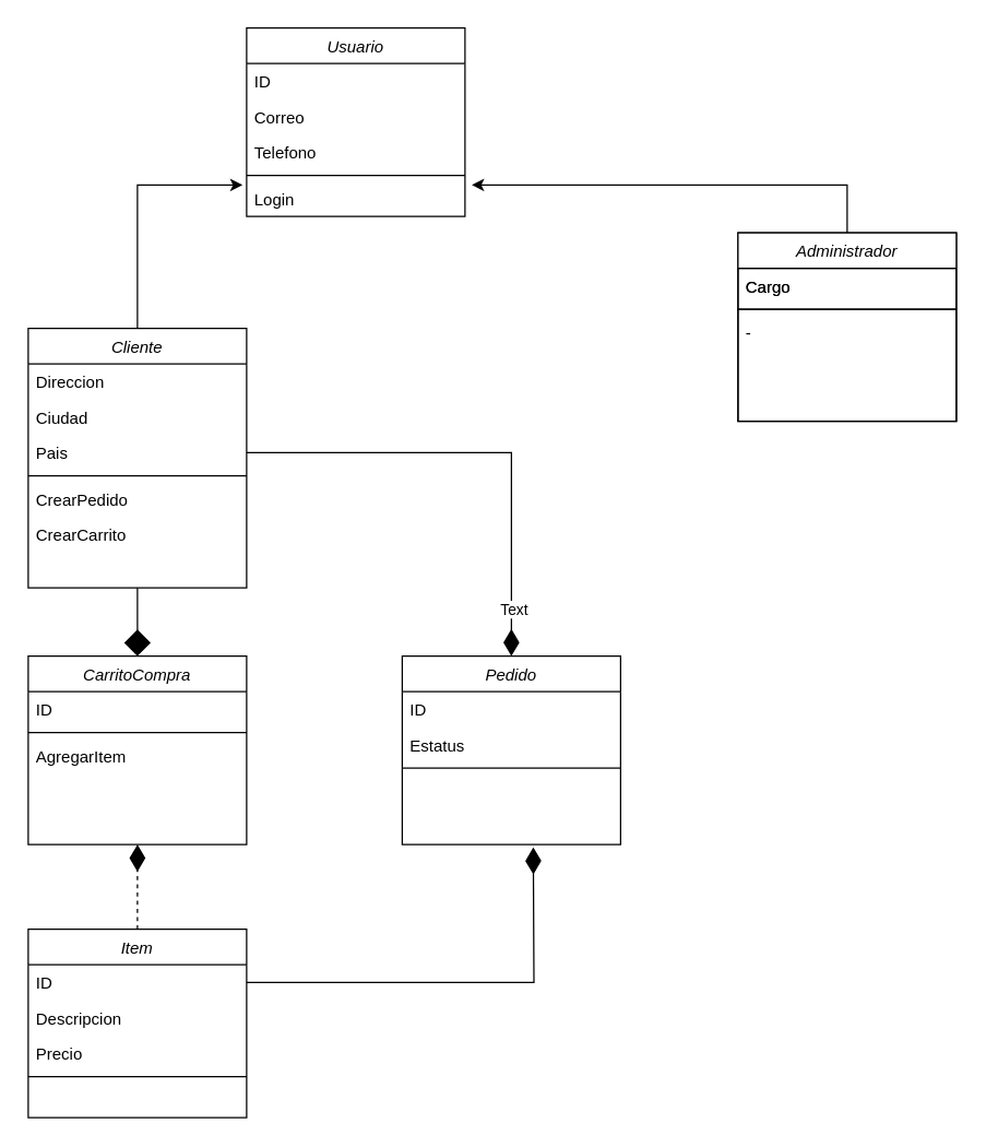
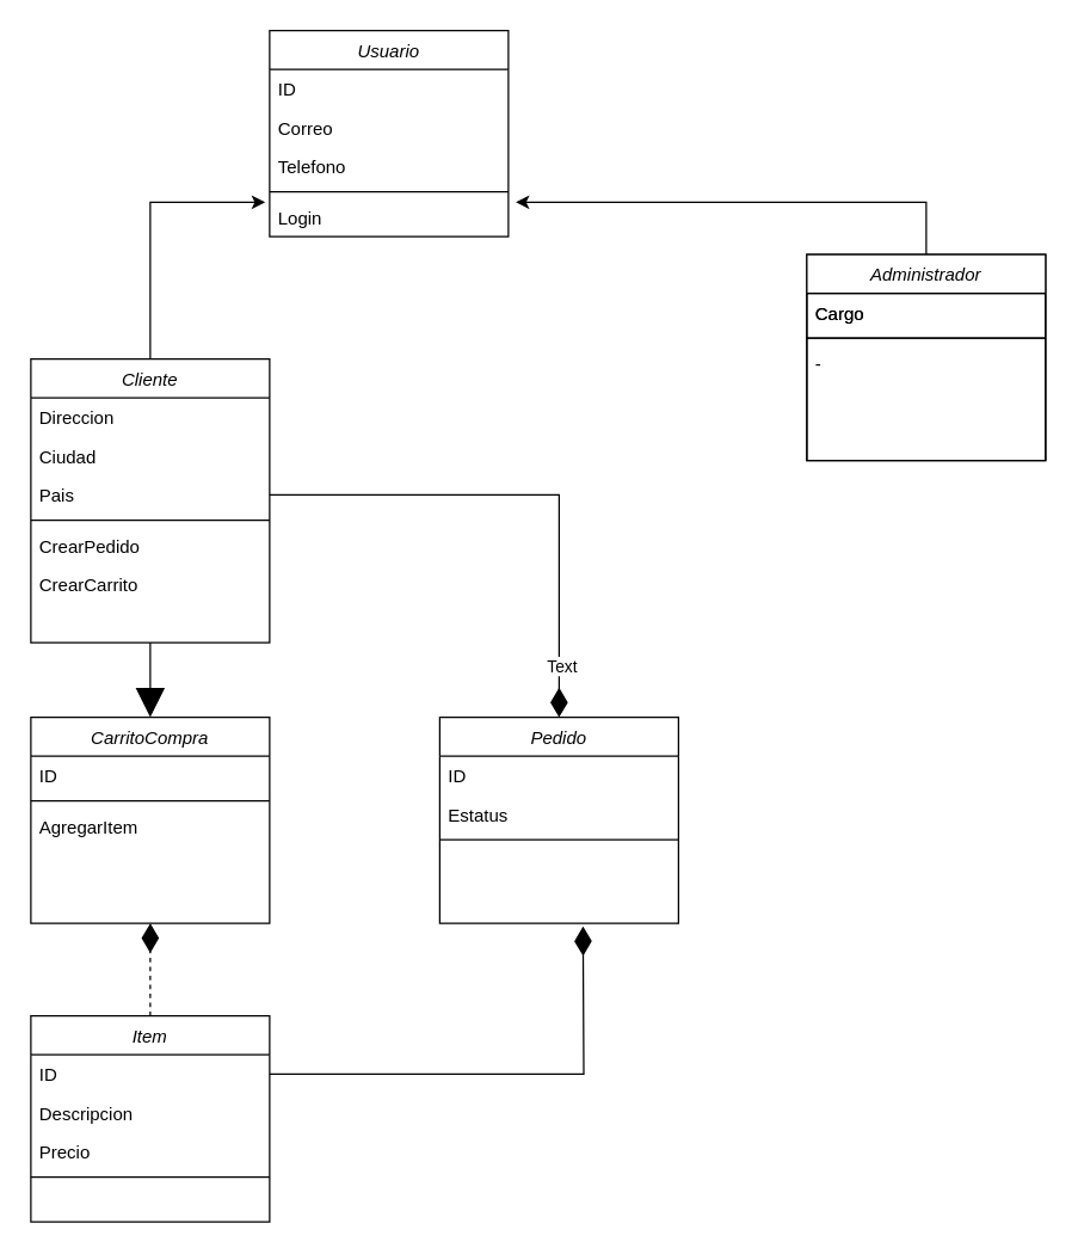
  <mxCell id="0" />
  <mxCell id="1" parent="0" />
  <mxCell id="2" value="Usuario" style="swimlane;fontStyle=2;align=center;verticalAlign=top;childLayout=stackLayout;horizontal=1;startSize=26;horizontalStack=0;resizeParent=1;resizeLast=0;collapsible=1;marginBottom=0;rounded=0;shadow=0;strokeWidth=1;" parent="1" vertex="1"><mxGeometry x="180" y="20" width="160" height="138" as="geometry"><mxRectangle x="230" y="140" width="160" height="26" as="alternateBounds" /></mxGeometry></mxCell>
  <mxCell id="3" value="ID" style="text;align=left;verticalAlign=top;spacingLeft=4;spacingRight=4;overflow=hidden;rotatable=0;points=[[0,0.5],[1,0.5]];portConstraint=eastwest;" parent="2" vertex="1"><mxGeometry y="26" width="160" height="26" as="geometry" /></mxCell>
  <mxCell id="4" value="Correo" style="text;align=left;verticalAlign=top;spacingLeft=4;spacingRight=4;overflow=hidden;rotatable=0;points=[[0,0.5],[1,0.5]];portConstraint=eastwest;rounded=0;shadow=0;html=0;" parent="2" vertex="1"><mxGeometry y="52" width="160" height="26" as="geometry" /></mxCell>
  <mxCell id="5" value="Telefono" style="text;align=left;verticalAlign=top;spacingLeft=4;spacingRight=4;overflow=hidden;rotatable=0;points=[[0,0.5],[1,0.5]];portConstraint=eastwest;rounded=0;shadow=0;html=0;" parent="2" vertex="1"><mxGeometry y="78" width="160" height="26" as="geometry" /></mxCell>
  <mxCell id="6" value="" style="line;html=1;strokeWidth=1;align=left;verticalAlign=middle;spacingTop=-1;spacingLeft=3;spacingRight=3;rotatable=0;labelPosition=right;points=[];portConstraint=eastwest;" parent="2" vertex="1"><mxGeometry y="104" width="160" height="8" as="geometry" /></mxCell>
  <mxCell id="7" value="Login" style="text;align=left;verticalAlign=top;spacingLeft=4;spacingRight=4;overflow=hidden;rotatable=0;points=[[0,0.5],[1,0.5]];portConstraint=eastwest;" parent="2" vertex="1"><mxGeometry y="112" width="160" height="26" as="geometry" /></mxCell>
  <mxCell id="8" style="edgeStyle=orthogonalEdgeStyle;rounded=0;orthogonalLoop=1;jettySize=auto;html=1;entryX=-0.019;entryY=0.115;entryDx=0;entryDy=0;entryPerimeter=0;" edge="1" parent="1" source="10" target="7"><mxGeometry relative="1" as="geometry" /></mxCell>
- <mxCell id="9" style="edgeStyle=orthogonalEdgeStyle;rounded=0;orthogonalLoop=1;jettySize=auto;html=1;entryX=0.5;entryY=0;entryDx=0;entryDy=0;endSize=17;endArrow=diamond;endFill=1;" edge="1" parent="1" source="10" target="17"><mxGeometry relative="1" as="geometry" /></mxCell>
+ <mxCell id="9" style="edgeStyle=orthogonalEdgeStyle;rounded=0;orthogonalLoop=1;jettySize=auto;html=1;entryX=0.5;entryY=0;entryDx=0;entryDy=0;endSize=17;endArrow=block;endFill=1;" edge="1" parent="1" source="10" target="17"><mxGeometry relative="1" as="geometry" /></mxCell>
  <mxCell id="10" value="Cliente" style="swimlane;fontStyle=2;align=center;verticalAlign=top;childLayout=stackLayout;horizontal=1;startSize=26;horizontalStack=0;resizeParent=1;resizeLast=0;collapsible=1;marginBottom=0;rounded=0;shadow=0;strokeWidth=1;" vertex="1" parent="1"><mxGeometry x="20" y="240" width="160" height="190" as="geometry"><mxRectangle x="230" y="140" width="160" height="26" as="alternateBounds" /></mxGeometry></mxCell>
  <mxCell id="11" value="Direccion" style="text;align=left;verticalAlign=top;spacingLeft=4;spacingRight=4;overflow=hidden;rotatable=0;points=[[0,0.5],[1,0.5]];portConstraint=eastwest;" vertex="1" parent="10"><mxGeometry y="26" width="160" height="26" as="geometry" /></mxCell>
  <mxCell id="12" value="Ciudad" style="text;align=left;verticalAlign=top;spacingLeft=4;spacingRight=4;overflow=hidden;rotatable=0;points=[[0,0.5],[1,0.5]];portConstraint=eastwest;" vertex="1" parent="10"><mxGeometry y="52" width="160" height="26" as="geometry" /></mxCell>
  <mxCell id="13" value="Pais" style="text;align=left;verticalAlign=top;spacingLeft=4;spacingRight=4;overflow=hidden;rotatable=0;points=[[0,0.5],[1,0.5]];portConstraint=eastwest;" vertex="1" parent="10"><mxGeometry y="78" width="160" height="26" as="geometry" /></mxCell>
  <mxCell id="14" value="" style="line;html=1;strokeWidth=1;align=left;verticalAlign=middle;spacingTop=-1;spacingLeft=3;spacingRight=3;rotatable=0;labelPosition=right;points=[];portConstraint=eastwest;" vertex="1" parent="10"><mxGeometry y="104" width="160" height="8" as="geometry" /></mxCell>
  <mxCell id="15" value="CrearPedido" style="text;align=left;verticalAlign=top;spacingLeft=4;spacingRight=4;overflow=hidden;rotatable=0;points=[[0,0.5],[1,0.5]];portConstraint=eastwest;" vertex="1" parent="10"><mxGeometry y="112" width="160" height="26" as="geometry" /></mxCell>
  <mxCell id="16" value="CrearCarrito" style="text;align=left;verticalAlign=top;spacingLeft=4;spacingRight=4;overflow=hidden;rotatable=0;points=[[0,0.5],[1,0.5]];portConstraint=eastwest;" vertex="1" parent="10"><mxGeometry y="138" width="160" height="26" as="geometry" /></mxCell>
  <mxCell id="17" value="CarritoCompra" style="swimlane;fontStyle=2;align=center;verticalAlign=top;childLayout=stackLayout;horizontal=1;startSize=26;horizontalStack=0;resizeParent=1;resizeLast=0;collapsible=1;marginBottom=0;rounded=0;shadow=0;strokeWidth=1;" vertex="1" parent="1"><mxGeometry x="20" y="480" width="160" height="138" as="geometry"><mxRectangle x="230" y="140" width="160" height="26" as="alternateBounds" /></mxGeometry></mxCell>
  <mxCell id="18" value="ID" style="text;align=left;verticalAlign=top;spacingLeft=4;spacingRight=4;overflow=hidden;rotatable=0;points=[[0,0.5],[1,0.5]];portConstraint=eastwest;" vertex="1" parent="17"><mxGeometry y="26" width="160" height="26" as="geometry" /></mxCell>
  <mxCell id="19" value="" style="line;html=1;strokeWidth=1;align=left;verticalAlign=middle;spacingTop=-1;spacingLeft=3;spacingRight=3;rotatable=0;labelPosition=right;points=[];portConstraint=eastwest;" vertex="1" parent="17"><mxGeometry y="52" width="160" height="8" as="geometry" /></mxCell>
  <mxCell id="20" value="AgregarItem" style="text;align=left;verticalAlign=top;spacingLeft=4;spacingRight=4;overflow=hidden;rotatable=0;points=[[0,0.5],[1,0.5]];portConstraint=eastwest;" vertex="1" parent="17"><mxGeometry y="60" width="160" height="26" as="geometry" /></mxCell>
  <mxCell id="21" value="Pedido" style="swimlane;fontStyle=2;align=center;verticalAlign=top;childLayout=stackLayout;horizontal=1;startSize=26;horizontalStack=0;resizeParent=1;resizeLast=0;collapsible=1;marginBottom=0;rounded=0;shadow=0;strokeWidth=1;" vertex="1" parent="1"><mxGeometry x="294" y="480" width="160" height="138" as="geometry"><mxRectangle x="230" y="140" width="160" height="26" as="alternateBounds" /></mxGeometry></mxCell>
  <mxCell id="22" value="ID" style="text;align=left;verticalAlign=top;spacingLeft=4;spacingRight=4;overflow=hidden;rotatable=0;points=[[0,0.5],[1,0.5]];portConstraint=eastwest;" vertex="1" parent="21"><mxGeometry y="26" width="160" height="26" as="geometry" /></mxCell>
  <mxCell id="23" value="Estatus" style="text;align=left;verticalAlign=top;spacingLeft=4;spacingRight=4;overflow=hidden;rotatable=0;points=[[0,0.5],[1,0.5]];portConstraint=eastwest;" vertex="1" parent="21"><mxGeometry y="52" width="160" height="26" as="geometry" /></mxCell>
  <mxCell id="24" value="" style="line;html=1;strokeWidth=1;align=left;verticalAlign=middle;spacingTop=-1;spacingLeft=3;spacingRight=3;rotatable=0;labelPosition=right;points=[];portConstraint=eastwest;" vertex="1" parent="21"><mxGeometry y="78" width="160" height="8" as="geometry" /></mxCell>
  <mxCell id="25" style="edgeStyle=orthogonalEdgeStyle;rounded=0;orthogonalLoop=1;jettySize=auto;html=1;exitX=0.5;exitY=0;exitDx=0;exitDy=0;entryX=0.5;entryY=1;entryDx=0;entryDy=0;endArrow=diamondThin;endFill=1;endSize=17;dashed=1;" edge="1" parent="1" source="26" target="17"><mxGeometry relative="1" as="geometry" /></mxCell>
  <mxCell id="26" value="Item" style="swimlane;fontStyle=2;align=center;verticalAlign=top;childLayout=stackLayout;horizontal=1;startSize=26;horizontalStack=0;resizeParent=1;resizeLast=0;collapsible=1;marginBottom=0;rounded=0;shadow=0;strokeWidth=1;" vertex="1" parent="1"><mxGeometry x="20" y="680" width="160" height="138" as="geometry"><mxRectangle x="230" y="140" width="160" height="26" as="alternateBounds" /></mxGeometry></mxCell>
  <mxCell id="27" style="edgeStyle=orthogonalEdgeStyle;rounded=0;orthogonalLoop=1;jettySize=auto;html=1;endSize=17;endArrow=diamondThin;endFill=1;" edge="1" parent="26" source="28"><mxGeometry relative="1" as="geometry"><mxPoint x="370" y="-60" as="targetPoint" /></mxGeometry></mxCell>
  <mxCell id="28" value="ID" style="text;align=left;verticalAlign=top;spacingLeft=4;spacingRight=4;overflow=hidden;rotatable=0;points=[[0,0.5],[1,0.5]];portConstraint=eastwest;" vertex="1" parent="26"><mxGeometry y="26" width="160" height="26" as="geometry" /></mxCell>
  <mxCell id="29" value="Descripcion" style="text;align=left;verticalAlign=top;spacingLeft=4;spacingRight=4;overflow=hidden;rotatable=0;points=[[0,0.5],[1,0.5]];portConstraint=eastwest;" vertex="1" parent="26"><mxGeometry y="52" width="160" height="26" as="geometry" /></mxCell>
  <mxCell id="30" value="Precio" style="text;align=left;verticalAlign=top;spacingLeft=4;spacingRight=4;overflow=hidden;rotatable=0;points=[[0,0.5],[1,0.5]];portConstraint=eastwest;" vertex="1" parent="26"><mxGeometry y="78" width="160" height="26" as="geometry" /></mxCell>
  <mxCell id="31" value="" style="line;html=1;strokeWidth=1;align=left;verticalAlign=middle;spacingTop=-1;spacingLeft=3;spacingRight=3;rotatable=0;labelPosition=right;points=[];portConstraint=eastwest;" vertex="1" parent="26"><mxGeometry y="104" width="160" height="8" as="geometry" /></mxCell>
  <mxCell id="32" style="edgeStyle=orthogonalEdgeStyle;rounded=0;orthogonalLoop=1;jettySize=auto;html=1;exitX=0.5;exitY=0;exitDx=0;exitDy=0;entryX=1.031;entryY=0.115;entryDx=0;entryDy=0;entryPerimeter=0;" edge="1" parent="1" source="33" target="7"><mxGeometry relative="1" as="geometry" /></mxCell>
  <mxCell id="33" value="Administrador" style="swimlane;fontStyle=2;align=center;verticalAlign=top;childLayout=stackLayout;horizontal=1;startSize=26;horizontalStack=0;resizeParent=1;resizeLast=0;collapsible=1;marginBottom=0;rounded=0;shadow=0;strokeWidth=1;" vertex="1" parent="1"><mxGeometry x="540" y="170" width="160" height="138" as="geometry"><mxRectangle x="230" y="140" width="160" height="26" as="alternateBounds" /></mxGeometry></mxCell>
  <mxCell id="34" value="Cargo" style="text;align=left;verticalAlign=top;spacingLeft=4;spacingRight=4;overflow=hidden;rotatable=0;points=[[0,0.5],[1,0.5]];portConstraint=eastwest;" vertex="1" parent="33"><mxGeometry y="26" width="160" height="26" as="geometry" /></mxCell>
  <mxCell id="35" value="" style="line;html=1;strokeWidth=1;align=left;verticalAlign=middle;spacingTop=-1;spacingLeft=3;spacingRight=3;rotatable=0;labelPosition=right;points=[];portConstraint=eastwest;" vertex="1" parent="33"><mxGeometry y="52" width="160" height="8" as="geometry" /></mxCell>
  <mxCell id="36" value="-" style="text;align=left;verticalAlign=top;spacingLeft=4;spacingRight=4;overflow=hidden;rotatable=0;points=[[0,0.5],[1,0.5]];portConstraint=eastwest;" vertex="1" parent="33"><mxGeometry y="60" width="160" height="26" as="geometry" /></mxCell>
  <mxCell id="37" value="Administrador" style="swimlane;fontStyle=2;align=center;verticalAlign=top;childLayout=stackLayout;horizontal=1;startSize=26;horizontalStack=0;resizeParent=1;resizeLast=0;collapsible=1;marginBottom=0;rounded=0;shadow=0;strokeWidth=1;" vertex="1" parent="1"><mxGeometry x="540" y="170" width="160" height="138" as="geometry"><mxRectangle x="230" y="140" width="160" height="26" as="alternateBounds" /></mxGeometry></mxCell>
  <mxCell id="38" value="Cargo" style="text;align=left;verticalAlign=top;spacingLeft=4;spacingRight=4;overflow=hidden;rotatable=0;points=[[0,0.5],[1,0.5]];portConstraint=eastwest;" vertex="1" parent="37"><mxGeometry y="26" width="160" height="26" as="geometry" /></mxCell>
  <mxCell id="39" value="" style="line;html=1;strokeWidth=1;align=left;verticalAlign=middle;spacingTop=-1;spacingLeft=3;spacingRight=3;rotatable=0;labelPosition=right;points=[];portConstraint=eastwest;" vertex="1" parent="37"><mxGeometry y="52" width="160" height="8" as="geometry" /></mxCell>
  <mxCell id="40" style="edgeStyle=orthogonalEdgeStyle;rounded=0;orthogonalLoop=1;jettySize=auto;html=1;entryX=0.5;entryY=0;entryDx=0;entryDy=0;endSize=17;endArrow=diamondThin;endFill=1;" edge="1" parent="1" source="13" target="21"><mxGeometry relative="1" as="geometry" /></mxCell>
  <mxCell id="41" value="Text" style="edgeLabel;html=1;align=center;verticalAlign=middle;resizable=0;points=[];" vertex="1" connectable="0" parent="40"><mxGeometry x="0.796" y="1" relative="1" as="geometry"><mxPoint as="offset" /></mxGeometry></mxCell>
